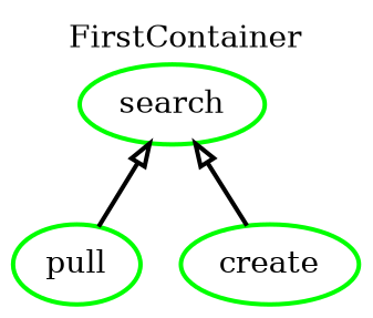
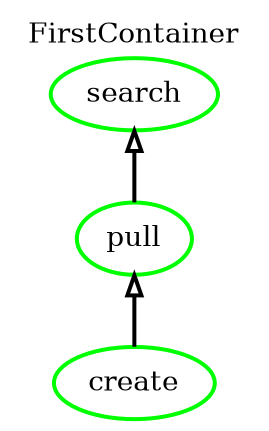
  digraph {
    color=green
    compound=true
    label=FirstContainer
    labelloc=t
    node [color=green style=bold]
    edge [arrowtail=empty constraint=true dir=back style=bold]
    n1 [label=search]
    n2 [label=pull]
    n3 [label=create]
    n1 -> n2
-   n1 -> n3
+   n2 -> n3
  }
